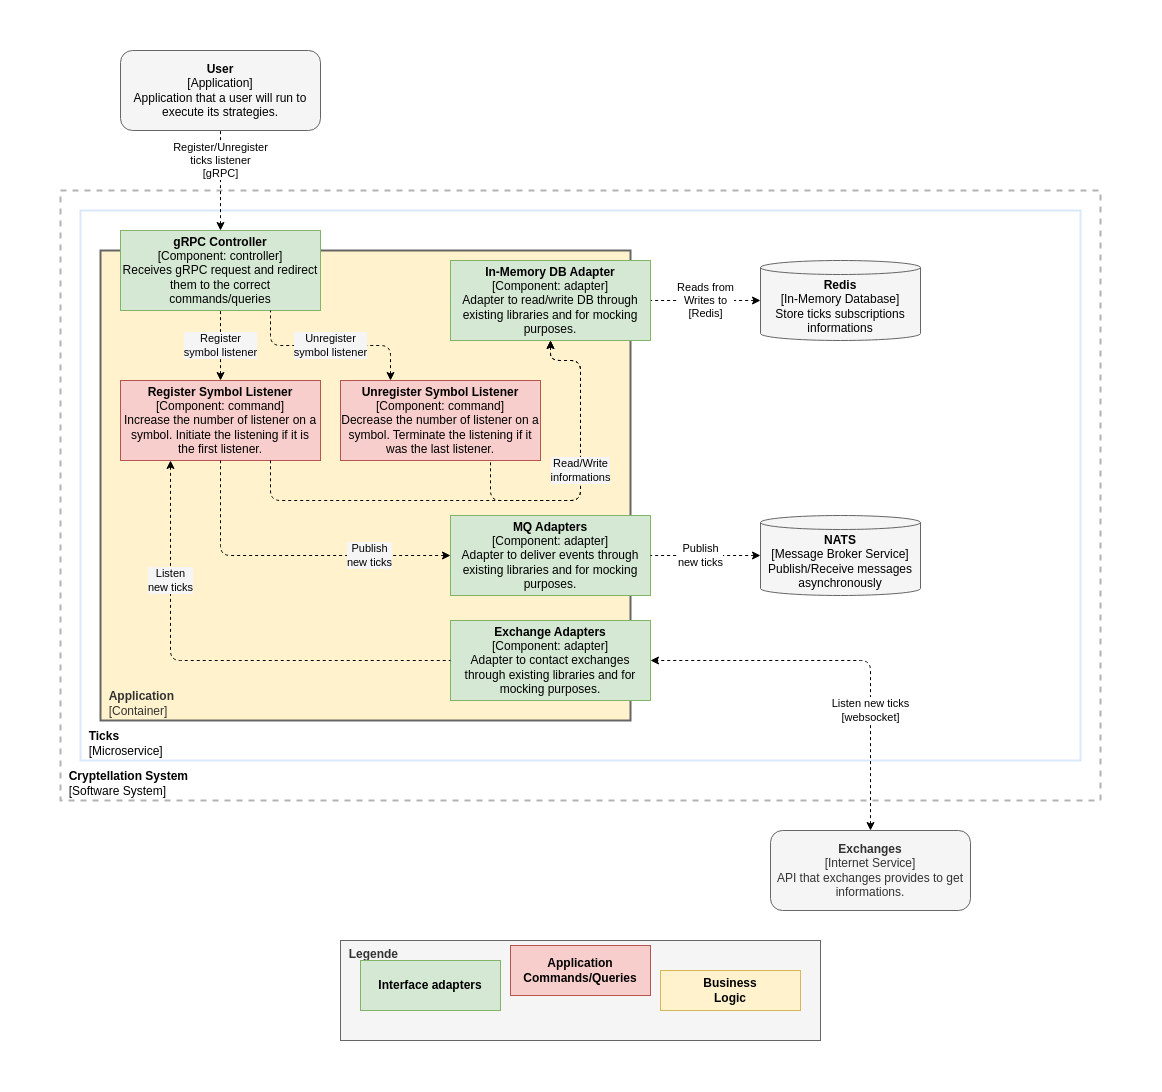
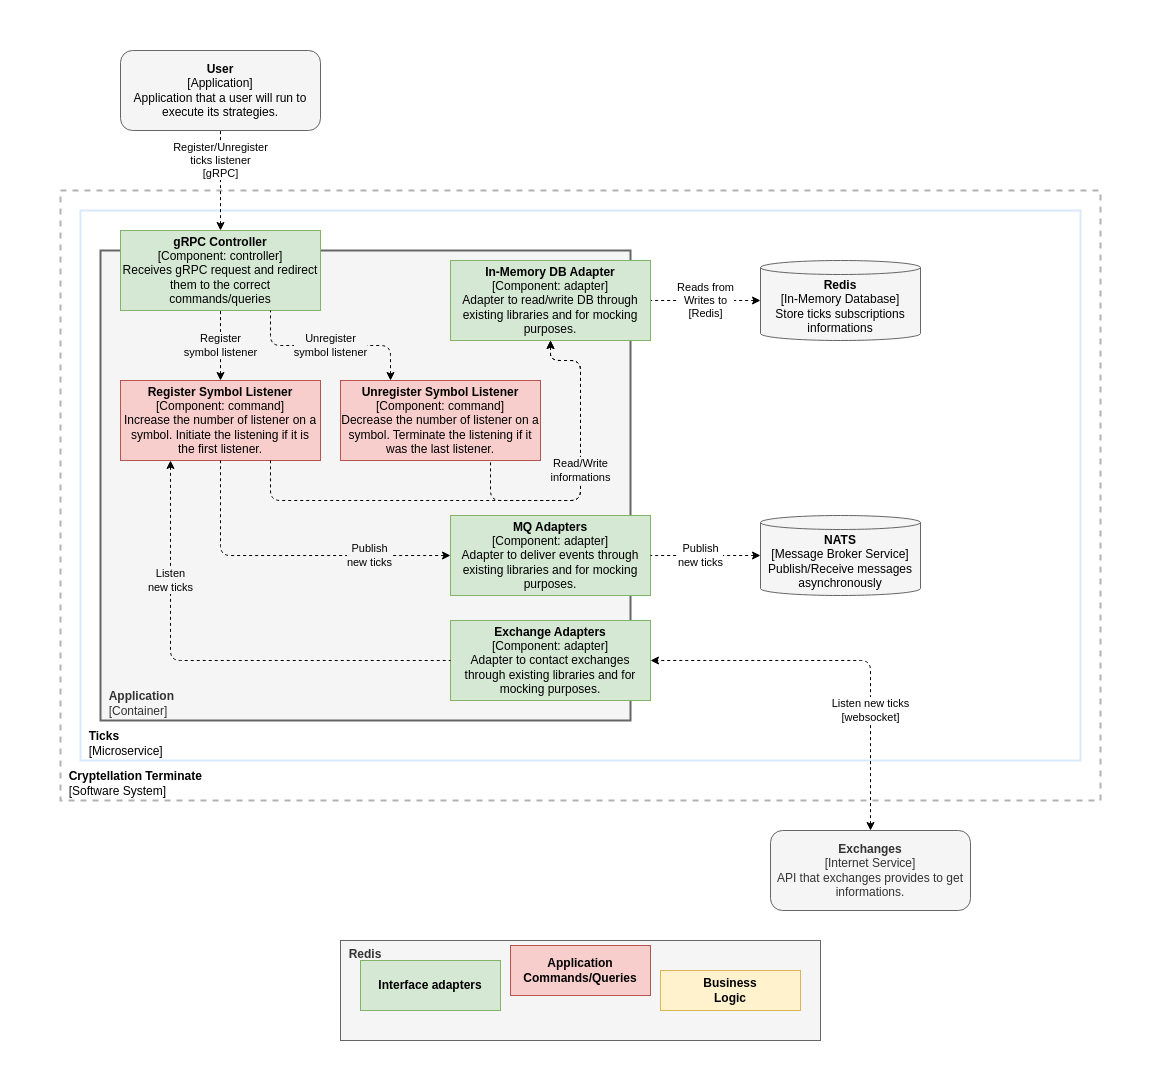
  <mxCell id="0" />
  <mxCell id="1" parent="0" />
  <mxCell id="2" value="" style="rounded=1;whiteSpace=wrap;html=1;labelBackgroundColor=none;strokeColor=none;strokeWidth=2;fillColor=default;" parent="1" vertex="1"><mxGeometry x="20" y="20" width="1120" height="1050" as="geometry" /></mxCell>
- <mxCell id="3" value="&lt;b style=&quot;&quot;&gt;&amp;nbsp; Cryptellation System&lt;br&gt;&amp;nbsp;&amp;nbsp;&lt;/b&gt;&lt;span style=&quot;&quot;&gt;[Software System]&lt;/span&gt;" style="rounded=0;whiteSpace=wrap;html=1;fillColor=none;dashed=1;strokeWidth=2;strokeColor=#B3B3B3;align=left;verticalAlign=bottom;" parent="1" vertex="1"><mxGeometry x="60" y="190" width="1040" height="610" as="geometry" /></mxCell>
+ <mxCell id="3" value="&lt;b style=&quot;&quot;&gt;&amp;nbsp; Cryptellation Terminate&lt;br&gt;&amp;nbsp;&amp;nbsp;&lt;/b&gt;&lt;span style=&quot;&quot;&gt;[Software System]&lt;/span&gt;" style="rounded=0;whiteSpace=wrap;html=1;fillColor=none;dashed=1;strokeWidth=2;strokeColor=#B3B3B3;align=left;verticalAlign=bottom;" parent="1" vertex="1"><mxGeometry x="60" y="190" width="1040" height="610" as="geometry" /></mxCell>
  <mxCell id="4" value="&amp;nbsp; &lt;b&gt;Ticks&lt;/b&gt;&lt;br&gt;&amp;nbsp; [Microservice]" style="rounded=0;whiteSpace=wrap;html=1;labelBackgroundColor=none;strokeColor=#DAE8FC;strokeWidth=2;fillColor=none;verticalAlign=bottom;align=left;" parent="1" vertex="1"><mxGeometry x="80" y="210" width="1000" height="550" as="geometry" /></mxCell>
- <mxCell id="5" value="&amp;nbsp; &lt;b&gt;Application&lt;/b&gt;&lt;br&gt;&amp;nbsp; [Container]" style="rounded=0;whiteSpace=wrap;html=1;labelBackgroundColor=none;strokeColor=#666666;strokeWidth=2;fillColor=#fff2cc;verticalAlign=bottom;align=left;fontColor=#333333;" parent="1" vertex="1"><mxGeometry x="100" y="250" width="530" height="470" as="geometry" /></mxCell>
+ <mxCell id="5" value="&amp;nbsp; &lt;b&gt;Application&lt;/b&gt;&lt;br&gt;&amp;nbsp; [Container]" style="rounded=0;whiteSpace=wrap;html=1;labelBackgroundColor=none;strokeColor=#666666;strokeWidth=2;fillColor=#f5f5f5;verticalAlign=bottom;align=left;fontColor=#333333;" parent="1" vertex="1"><mxGeometry x="100" y="250" width="530" height="470" as="geometry" /></mxCell>
  <mxCell id="6" value="&lt;b&gt;gRPC Controller&lt;/b&gt;&lt;br&gt;[Component: controller]&lt;br&gt;Receives gRPC request and redirect them to the correct commands/queries" style="rounded=0;whiteSpace=wrap;html=1;fillColor=#d5e8d4;strokeColor=#82b366;" parent="1" vertex="1"><mxGeometry x="120" y="230" width="200" height="80" as="geometry" /></mxCell>
  <mxCell id="7" value="&lt;b style=&quot;color: rgb(0 , 0 , 0)&quot;&gt;Redis&lt;/b&gt;&lt;br style=&quot;color: rgb(0 , 0 , 0)&quot;&gt;&lt;span style=&quot;color: rgb(0 , 0 , 0)&quot;&gt;[In-Memory Database]&lt;/span&gt;&lt;br style=&quot;color: rgb(0 , 0 , 0)&quot;&gt;&lt;span style=&quot;color: rgb(0 , 0 , 0)&quot;&gt;Store ticks subscriptions informations&lt;/span&gt;" style="shape=cylinder3;whiteSpace=wrap;html=1;boundedLbl=1;backgroundOutline=1;size=7;fillColor=#f5f5f5;strokeColor=#666666;fontColor=#333333;" parent="1" vertex="1"><mxGeometry x="760" y="260" width="160" height="80" as="geometry" /></mxCell>
  <mxCell id="8" value="&lt;b style=&quot;color: rgb(51 , 51 , 51)&quot;&gt;Exchanges&lt;/b&gt;&lt;br style=&quot;color: rgb(51 , 51 , 51)&quot;&gt;&lt;span style=&quot;color: rgb(51 , 51 , 51)&quot;&gt;[Internet Service]&lt;/span&gt;&lt;br style=&quot;color: rgb(51 , 51 , 51)&quot;&gt;&lt;span style=&quot;color: rgb(51 , 51 , 51)&quot;&gt;API that exchanges provides to get informations.&lt;/span&gt;" style="rounded=1;whiteSpace=wrap;html=1;fillColor=#f5f5f5;fontColor=#333333;strokeColor=#666666;" parent="1" vertex="1"><mxGeometry x="770" y="830" width="200" height="80" as="geometry" /></mxCell>
  <mxCell id="9" value="&lt;font face=&quot;helvetica&quot;&gt;Listen new ticks&lt;br&gt;[websocket]&lt;br&gt;&lt;/font&gt;" style="endArrow=classic;dashed=1;html=1;exitX=0.5;exitY=0;exitDx=0;exitDy=0;entryX=1;entryY=0.5;entryDx=0;entryDy=0;edgeStyle=orthogonalEdgeStyle;startArrow=classic;startFill=1;endFill=1;" parent="1" source="8" target="13" edge="1"><mxGeometry x="-0.385" width="50" height="50" relative="1" as="geometry"><mxPoint x="310" y="400" as="sourcePoint" /><mxPoint x="360" y="350" as="targetPoint" /><mxPoint as="offset" /></mxGeometry></mxCell>
  <mxCell id="10" value="&lt;font face=&quot;helvetica&quot;&gt;Reads from&lt;br&gt;Writes to&lt;br&gt;[Redis]&lt;br&gt;&lt;/font&gt;" style="endArrow=none;dashed=1;html=1;exitX=0;exitY=0.5;exitDx=0;exitDy=0;entryX=1;entryY=0.5;entryDx=0;entryDy=0;edgeStyle=orthogonalEdgeStyle;startArrow=classic;startFill=1;exitPerimeter=0;" parent="1" source="7" target="14" edge="1"><mxGeometry width="50" height="50" relative="1" as="geometry"><mxPoint x="280" y="460" as="sourcePoint" /><mxPoint x="280" y="330" as="targetPoint" /><mxPoint as="offset" /></mxGeometry></mxCell>
  <mxCell id="11" value="&lt;b style=&quot;color: rgb(0 , 0 , 0) ; font-family: &amp;#34;helvetica&amp;#34; ; font-size: 12px ; font-style: normal ; letter-spacing: normal ; text-align: center ; text-indent: 0px ; text-transform: none ; word-spacing: 0px&quot;&gt;User&lt;/b&gt;&lt;br style=&quot;color: rgb(0 , 0 , 0) ; font-family: &amp;#34;helvetica&amp;#34; ; font-size: 12px ; font-style: normal ; font-weight: 400 ; letter-spacing: normal ; text-align: center ; text-indent: 0px ; text-transform: none ; word-spacing: 0px&quot;&gt;&lt;span style=&quot;color: rgb(0 , 0 , 0) ; font-family: &amp;#34;helvetica&amp;#34; ; font-size: 12px ; font-style: normal ; font-weight: 400 ; letter-spacing: normal ; text-align: center ; text-indent: 0px ; text-transform: none ; word-spacing: 0px ; display: inline ; float: none&quot;&gt;[Application]&lt;/span&gt;&lt;br style=&quot;color: rgb(0 , 0 , 0) ; font-family: &amp;#34;helvetica&amp;#34; ; font-size: 12px ; font-style: normal ; font-weight: 400 ; letter-spacing: normal ; text-align: center ; text-indent: 0px ; text-transform: none ; word-spacing: 0px&quot;&gt;&lt;span style=&quot;color: rgb(0 , 0 , 0) ; font-family: &amp;#34;helvetica&amp;#34; ; font-size: 12px ; font-style: normal ; font-weight: 400 ; letter-spacing: normal ; text-align: center ; text-indent: 0px ; text-transform: none ; word-spacing: 0px ; display: inline ; float: none&quot;&gt;Application that a user will run to execute its strategies.&lt;/span&gt;" style="rounded=1;whiteSpace=wrap;html=1;strokeColor=#666666;strokeWidth=1;fillColor=#f5f5f5;fontColor=#333333;" parent="1" vertex="1"><mxGeometry x="120" y="50" width="200" height="80" as="geometry" /></mxCell>
  <mxCell id="12" value="&lt;font face=&quot;helvetica&quot;&gt;Register/Unregister&lt;br&gt;ticks listener&lt;br&gt;[gRPC]&lt;br&gt;&lt;/font&gt;" style="endArrow=none;dashed=1;html=1;entryX=0.5;entryY=1;entryDx=0;entryDy=0;edgeStyle=orthogonalEdgeStyle;startArrow=classic;startFill=1;exitX=0.5;exitY=0;exitDx=0;exitDy=0;" parent="1" source="6" target="11" edge="1"><mxGeometry x="0.4" width="50" height="50" relative="1" as="geometry"><mxPoint x="220" y="230" as="sourcePoint" /><mxPoint x="330" y="300" as="targetPoint" /><mxPoint as="offset" /></mxGeometry></mxCell>
  <mxCell id="13" value="&lt;b&gt;Exchange Adapters&lt;/b&gt;&lt;br&gt;[Component: adapter]&lt;br&gt;Adapter to contact exchanges through existing libraries and for mocking purposes." style="rounded=0;whiteSpace=wrap;html=1;fillColor=#d5e8d4;strokeColor=#82b366;" parent="1" vertex="1"><mxGeometry x="450" y="620" width="200" height="80" as="geometry" /></mxCell>
  <mxCell id="14" value="&lt;b&gt;In-Memory DB Adapter&lt;/b&gt;&lt;br&gt;[Component: adapter]&lt;br&gt;Adapter to read/write DB through existing libraries and for mocking purposes." style="rounded=0;whiteSpace=wrap;html=1;fillColor=#d5e8d4;strokeColor=#82b366;" parent="1" vertex="1"><mxGeometry x="450" y="260" width="200" height="80" as="geometry" /></mxCell>
  <mxCell id="15" value="&lt;b&gt;Register Symbol Listener&lt;/b&gt;&lt;br&gt;[Component: command]&lt;br&gt;Increase the number of listener on a symbol. Initiate the listening if it is the first listener." style="rounded=0;whiteSpace=wrap;html=1;fillColor=#f8cecc;strokeColor=#b85450;" parent="1" vertex="1"><mxGeometry x="120" y="380" width="200" height="80" as="geometry" /></mxCell>
  <mxCell id="16" value="&lt;font face=&quot;helvetica&quot;&gt;Register&lt;br&gt;symbol listener&lt;br&gt;&lt;/font&gt;" style="endArrow=none;dashed=1;html=1;edgeStyle=orthogonalEdgeStyle;startArrow=classic;startFill=1;exitX=0.5;exitY=0;exitDx=0;exitDy=0;entryX=0.5;entryY=1;entryDx=0;entryDy=0;labelBackgroundColor=#F5F5F5;" parent="1" source="15" target="6" edge="1"><mxGeometry width="50" height="50" relative="1" as="geometry"><mxPoint x="230" y="260" as="sourcePoint" /><mxPoint x="220" y="310" as="targetPoint" /><mxPoint as="offset" /></mxGeometry></mxCell>
  <mxCell id="17" value="&lt;font face=&quot;helvetica&quot;&gt;&lt;br&gt;&lt;/font&gt;" style="endArrow=none;dashed=1;html=1;edgeStyle=orthogonalEdgeStyle;startArrow=classic;startFill=1;entryX=0.75;entryY=1;entryDx=0;entryDy=0;labelBackgroundColor=#F5F5F5;exitX=0.5;exitY=1;exitDx=0;exitDy=0;" parent="1" source="14" target="15" edge="1"><mxGeometry width="50" height="50" relative="1" as="geometry"><mxPoint x="560" y="350" as="sourcePoint" /><mxPoint x="500" y="470" as="targetPoint" /><mxPoint as="offset" /><Array as="points"><mxPoint x="550" y="360" /><mxPoint x="580" y="360" /><mxPoint x="580" y="500" /><mxPoint x="270" y="500" /></Array></mxGeometry></mxCell>
  <mxCell id="18" value="&lt;font face=&quot;helvetica&quot;&gt;Read/Write&lt;br&gt;informations&lt;br&gt;&lt;/font&gt;" style="endArrow=none;dashed=1;html=1;edgeStyle=orthogonalEdgeStyle;startArrow=classic;startFill=1;entryX=0.75;entryY=1;entryDx=0;entryDy=0;labelBackgroundColor=#F5F5F5;exitX=0.5;exitY=1;exitDx=0;exitDy=0;" parent="1" source="14" target="23" edge="1"><mxGeometry width="50" height="50" relative="1" as="geometry"><mxPoint x="230" y="380" as="sourcePoint" /><mxPoint x="230" y="320" as="targetPoint" /><mxPoint as="offset" /><Array as="points"><mxPoint x="550" y="360" /><mxPoint x="580" y="360" /><mxPoint x="580" y="500" /><mxPoint x="490" y="500" /></Array></mxGeometry></mxCell>
- <mxCell id="19" value="&lt;b&gt;&amp;nbsp; Legende&lt;/b&gt;" style="rounded=0;whiteSpace=wrap;html=1;fillColor=#f5f5f5;fontColor=#333333;strokeColor=#666666;align=left;verticalAlign=top;" parent="1" vertex="1"><mxGeometry x="340" y="940" width="480" height="100" as="geometry" /></mxCell>
+ <mxCell id="19" value="&lt;b&gt;&amp;nbsp; Redis&lt;/b&gt;" style="rounded=0;whiteSpace=wrap;html=1;fillColor=#f5f5f5;fontColor=#333333;strokeColor=#666666;align=left;verticalAlign=top;" parent="1" vertex="1"><mxGeometry x="340" y="940" width="480" height="100" as="geometry" /></mxCell>
  <mxCell id="20" value="&lt;b&gt;Interface adapters&lt;/b&gt;" style="rounded=0;whiteSpace=wrap;html=1;fillColor=#d5e8d4;strokeColor=#82b366;" parent="1" vertex="1"><mxGeometry x="360" y="960" width="140" height="50" as="geometry" /></mxCell>
  <mxCell id="21" value="&lt;b&gt;Business&lt;br&gt;Logic&lt;br&gt;&lt;/b&gt;" style="rounded=0;whiteSpace=wrap;html=1;fillColor=#fff2cc;strokeColor=#d6b656;" parent="1" vertex="1"><mxGeometry x="660" y="970" width="140" height="40" as="geometry" /></mxCell>
  <mxCell id="22" value="&lt;b&gt;Application&lt;br&gt;Commands/Queries&lt;br&gt;&lt;/b&gt;" style="rounded=0;whiteSpace=wrap;html=1;fillColor=#f8cecc;strokeColor=#b85450;" parent="1" vertex="1"><mxGeometry x="510" y="945" width="140" height="50" as="geometry" /></mxCell>
  <mxCell id="23" value="&lt;b&gt;Unregister Symbol Listener&lt;/b&gt;&lt;br&gt;[Component: command]&lt;br&gt;Decrease the number of listener on a symbol. Terminate the listening if it was the last listener." style="rounded=0;whiteSpace=wrap;html=1;fillColor=#f8cecc;strokeColor=#b85450;" parent="1" vertex="1"><mxGeometry x="340" y="380" width="200" height="80" as="geometry" /></mxCell>
  <mxCell id="24" value="&lt;font face=&quot;helvetica&quot;&gt;Unregister&lt;br&gt;symbol listener&lt;br&gt;&lt;/font&gt;" style="endArrow=none;dashed=1;html=1;edgeStyle=orthogonalEdgeStyle;startArrow=classic;startFill=1;exitX=0.25;exitY=0;exitDx=0;exitDy=0;entryX=0.75;entryY=1;entryDx=0;entryDy=0;labelBackgroundColor=#F5F5F5;" parent="1" source="23" target="6" edge="1"><mxGeometry width="50" height="50" relative="1" as="geometry"><mxPoint x="230" y="390" as="sourcePoint" /><mxPoint x="230" y="320" as="targetPoint" /><mxPoint as="offset" /></mxGeometry></mxCell>
  <mxCell id="25" value="&lt;font face=&quot;helvetica&quot;&gt;Listen&lt;br&gt;new ticks&lt;br&gt;&lt;/font&gt;" style="endArrow=none;dashed=1;html=1;exitX=0.25;exitY=1;exitDx=0;exitDy=0;entryX=0;entryY=0.5;entryDx=0;entryDy=0;edgeStyle=orthogonalEdgeStyle;startArrow=classic;startFill=1;labelBackgroundColor=#F5F5F5;" parent="1" source="15" target="13" edge="1"><mxGeometry x="-0.5" width="50" height="50" relative="1" as="geometry"><mxPoint x="660" y="690" as="sourcePoint" /><mxPoint x="830" y="840" as="targetPoint" /><mxPoint as="offset" /></mxGeometry></mxCell>
  <mxCell id="26" value="&lt;b&gt;MQ Adapters&lt;/b&gt;&lt;br&gt;[Component: adapter]&lt;br&gt;Adapter to deliver events through existing libraries and for mocking purposes." style="rounded=0;whiteSpace=wrap;html=1;fillColor=#d5e8d4;strokeColor=#82b366;" parent="1" vertex="1"><mxGeometry x="450" y="515" width="200" height="80" as="geometry" /></mxCell>
  <mxCell id="27" value="&lt;font face=&quot;helvetica&quot;&gt;Publish&lt;br&gt;new ticks&lt;br&gt;&lt;/font&gt;" style="endArrow=none;dashed=1;html=1;exitX=0;exitY=0.5;exitDx=0;exitDy=0;entryX=0.5;entryY=1;entryDx=0;entryDy=0;edgeStyle=orthogonalEdgeStyle;startArrow=classic;startFill=1;labelBackgroundColor=#F5F5F5;" parent="1" source="26" target="15" edge="1"><mxGeometry x="-0.5" width="50" height="50" relative="1" as="geometry"><mxPoint x="180" y="470" as="sourcePoint" /><mxPoint x="460" y="670" as="targetPoint" /><mxPoint as="offset" /></mxGeometry></mxCell>
  <mxCell id="28" value="&lt;b style=&quot;color: rgb(0 , 0 , 0)&quot;&gt;NATS&lt;/b&gt;&lt;br style=&quot;color: rgb(0 , 0 , 0)&quot;&gt;&lt;span style=&quot;color: rgb(0 , 0 , 0)&quot;&gt;[Message Broker Service]&lt;/span&gt;&lt;br style=&quot;color: rgb(0 , 0 , 0)&quot;&gt;&lt;span style=&quot;color: rgb(0 , 0 , 0)&quot;&gt;Publish/Receive messages asynchronously&lt;/span&gt;" style="shape=cylinder3;whiteSpace=wrap;html=1;boundedLbl=1;backgroundOutline=1;size=7;fillColor=#f5f5f5;strokeColor=#666666;fontColor=#333333;" parent="1" vertex="1"><mxGeometry x="760" y="515" width="160" height="80" as="geometry" /></mxCell>
  <mxCell id="29" value="&lt;font face=&quot;helvetica&quot;&gt;Publish&lt;br&gt;new ticks&lt;br&gt;&lt;/font&gt;" style="endArrow=none;dashed=1;html=1;entryX=1;entryY=0.5;entryDx=0;entryDy=0;edgeStyle=orthogonalEdgeStyle;startArrow=classic;startFill=1;labelBackgroundColor=#FFFFFF;" parent="1" source="28" target="26" edge="1"><mxGeometry x="0.091" width="50" height="50" relative="1" as="geometry"><mxPoint x="460" y="565" as="sourcePoint" /><mxPoint x="230" y="470" as="targetPoint" /><mxPoint as="offset" /></mxGeometry></mxCell>
